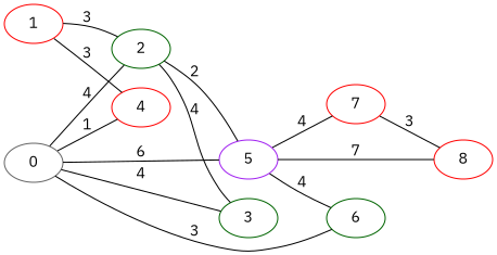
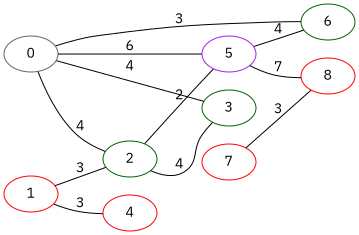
  graph {
    fontname="IBM Plex Sans"
    rankdir=LR
    node [color=red fontname="IBM Plex Sans" habit=6 x=7 y=5]
    edge [fontname="IBM Plex Sans" weight=4]
    0 [color=gray40 habit=5 y=7]
    2 [color=darkgreen x=6]
    3 [color=darkgreen habit=2 x=10]
    4 [habit=9 y=10]
    5 [color=purple x=4]
    6 [color=darkgreen habit=3 x=3 y=8]
    7 [habit=2 x=6 y=2]
    8 [base=1 habit=4 x=3 y=1]
    1 [habit=1 x=5 y=9]
    0 -- 2 [label=4]
    0 -- 3 [label=4]
-   0 -- 4 [label=1 weight=1]
    0 -- 5 [label=6 weight=6]
    0 -- 6 [label=3 weight=3]
    2 -- 3 [label=4]
    2 -- 5 [label=2 weight=2]
    5 -- 6 [label=4]
-   5 -- 7 [label=4]
    5 -- 8 [label=7 weight=7]
    7 -- 8 [label=3 weight=3]
    1 -- 2 [label=3 weight=3]
    1 -- 4 [label=3 weight=3]
  }
